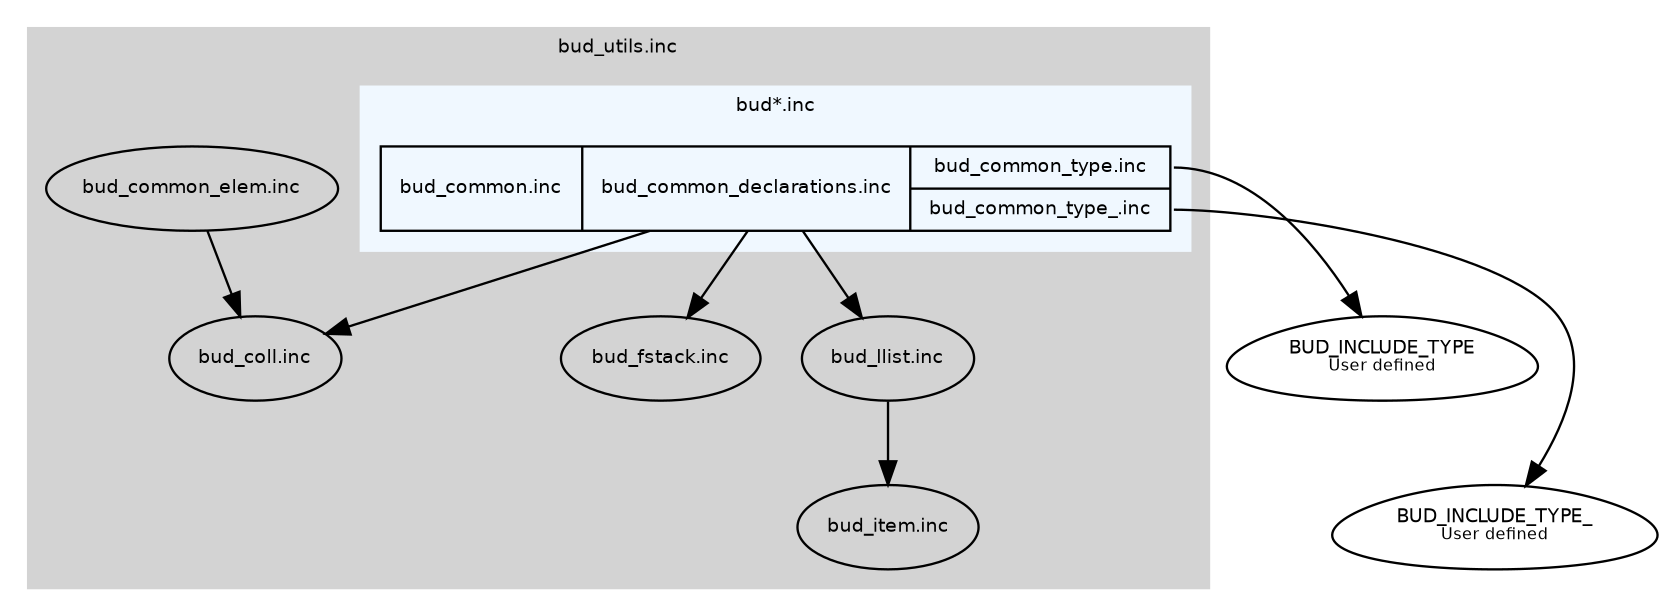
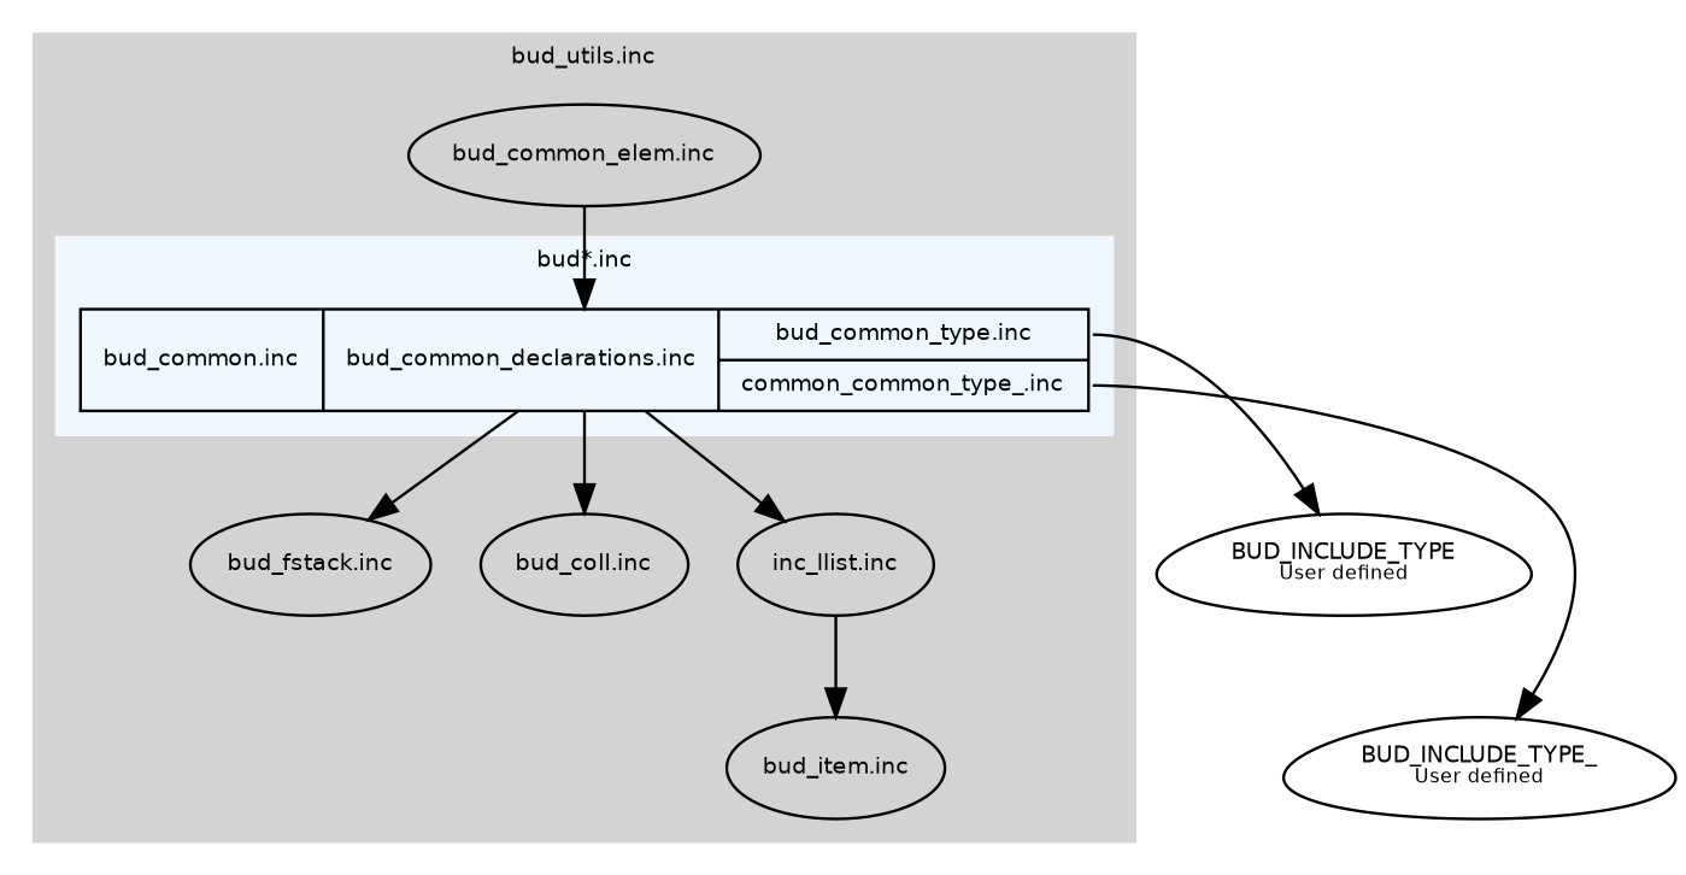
  digraph {
    compound=true
    fontname=helvetica
    fontsize=8
    remincross=true
    node [fontname=helvetica fontsize=8 shape=oval]
-   n1 [label="<common> bud_common.inc\n			 |<common_declarations> bud_common_declarations.inc\n			 |{<common_type> bud_common_type.inc\n				 |<common_type_> bud_common_type_.inc\n				 }" shape=record]
+   n1 [label="<common> bud_common.inc\n			 |<common_declarations> bud_common_declarations.inc\n			 |{<common_type> bud_common_type.inc\n				 |<common_type_> common_common_type_.inc\n				 }" shape=record]
    n2 [label="bud_fstack.inc"]
    n3 [label="bud_coll.inc"]
    n4 [label="bud_item.inc"]
-   n5 [label="bud_llist.inc"]
+   n5 [label="inc_llist.inc"]
    n6 [label="bud_common_elem.inc"]
    n7 [label=<BUD_INCLUDE_TYPE<BR /><FONT POINT-SIZE="7">User defined</FONT>> shape=egg]
    n8 [label=<BUD_INCLUDE_TYPE_<BR /><FONT POINT-SIZE="7">User defined</FONT>> shape=egg]
    subgraph cluster_1 {
      color=lightgray
      label="bud_utils.inc"
      style=filled
      n2
      n3
      n4
      n5
      n6
      subgraph cluster_2 {
        color=aliceblue
        label="bud*.inc"
        style=filled
        n1
      }
    }
    n1 -> n2
    n1 -> n3
    n1 -> n5
    n1 -> n7 [tailport=common_type]
    n1 -> n8 [tailport=common_type_]
    n5 -> n4
-   n6 -> n3
+   n6 -> n1
    n7 -> n8 [style=invis]
  }
